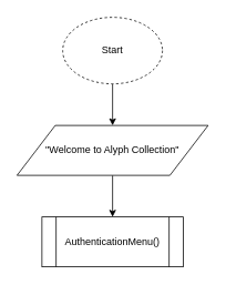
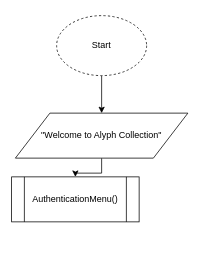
  <mxCell id="0" />
  <mxCell id="1" parent="0" />
  <mxCell id="2" value="" style="edgeStyle=orthogonalEdgeStyle;rounded=0;orthogonalLoop=1;jettySize=auto;html=1;" edge="1" parent="1" source="3" target="5"><mxGeometry relative="1" as="geometry" /></mxCell>
  <mxCell id="3" value="Start" style="ellipse;whiteSpace=wrap;html=1;dashed=1;" vertex="1" parent="1"><mxGeometry x="75" y="20" width="120" height="80" as="geometry" /></mxCell>
  <mxCell id="4" value="" style="edgeStyle=orthogonalEdgeStyle;rounded=0;orthogonalLoop=1;jettySize=auto;html=1;" edge="1" parent="1" source="5" target="6"><mxGeometry relative="1" as="geometry" /></mxCell>
  <mxCell id="5" value="&quot;Welcome to Alyph Collection&quot;" style="shape=parallelogram;perimeter=parallelogramPerimeter;whiteSpace=wrap;html=1;" vertex="1" parent="1"><mxGeometry x="20" y="150" width="230" height="60" as="geometry" /></mxCell>
- <mxCell id="6" value="AuthenticationMenu()" style="shape=process;whiteSpace=wrap;html=1;backgroundOutline=1;" vertex="1" parent="1"><mxGeometry x="50" y="260" width="170" height="60" as="geometry" /></mxCell>
+ <mxCell id="6" value="AuthenticationMenu()" style="shape=process;whiteSpace=wrap;html=1;backgroundOutline=1;" vertex="1" parent="1"><mxGeometry x="15" y="235" width="170" height="60" as="geometry" /></mxCell>
